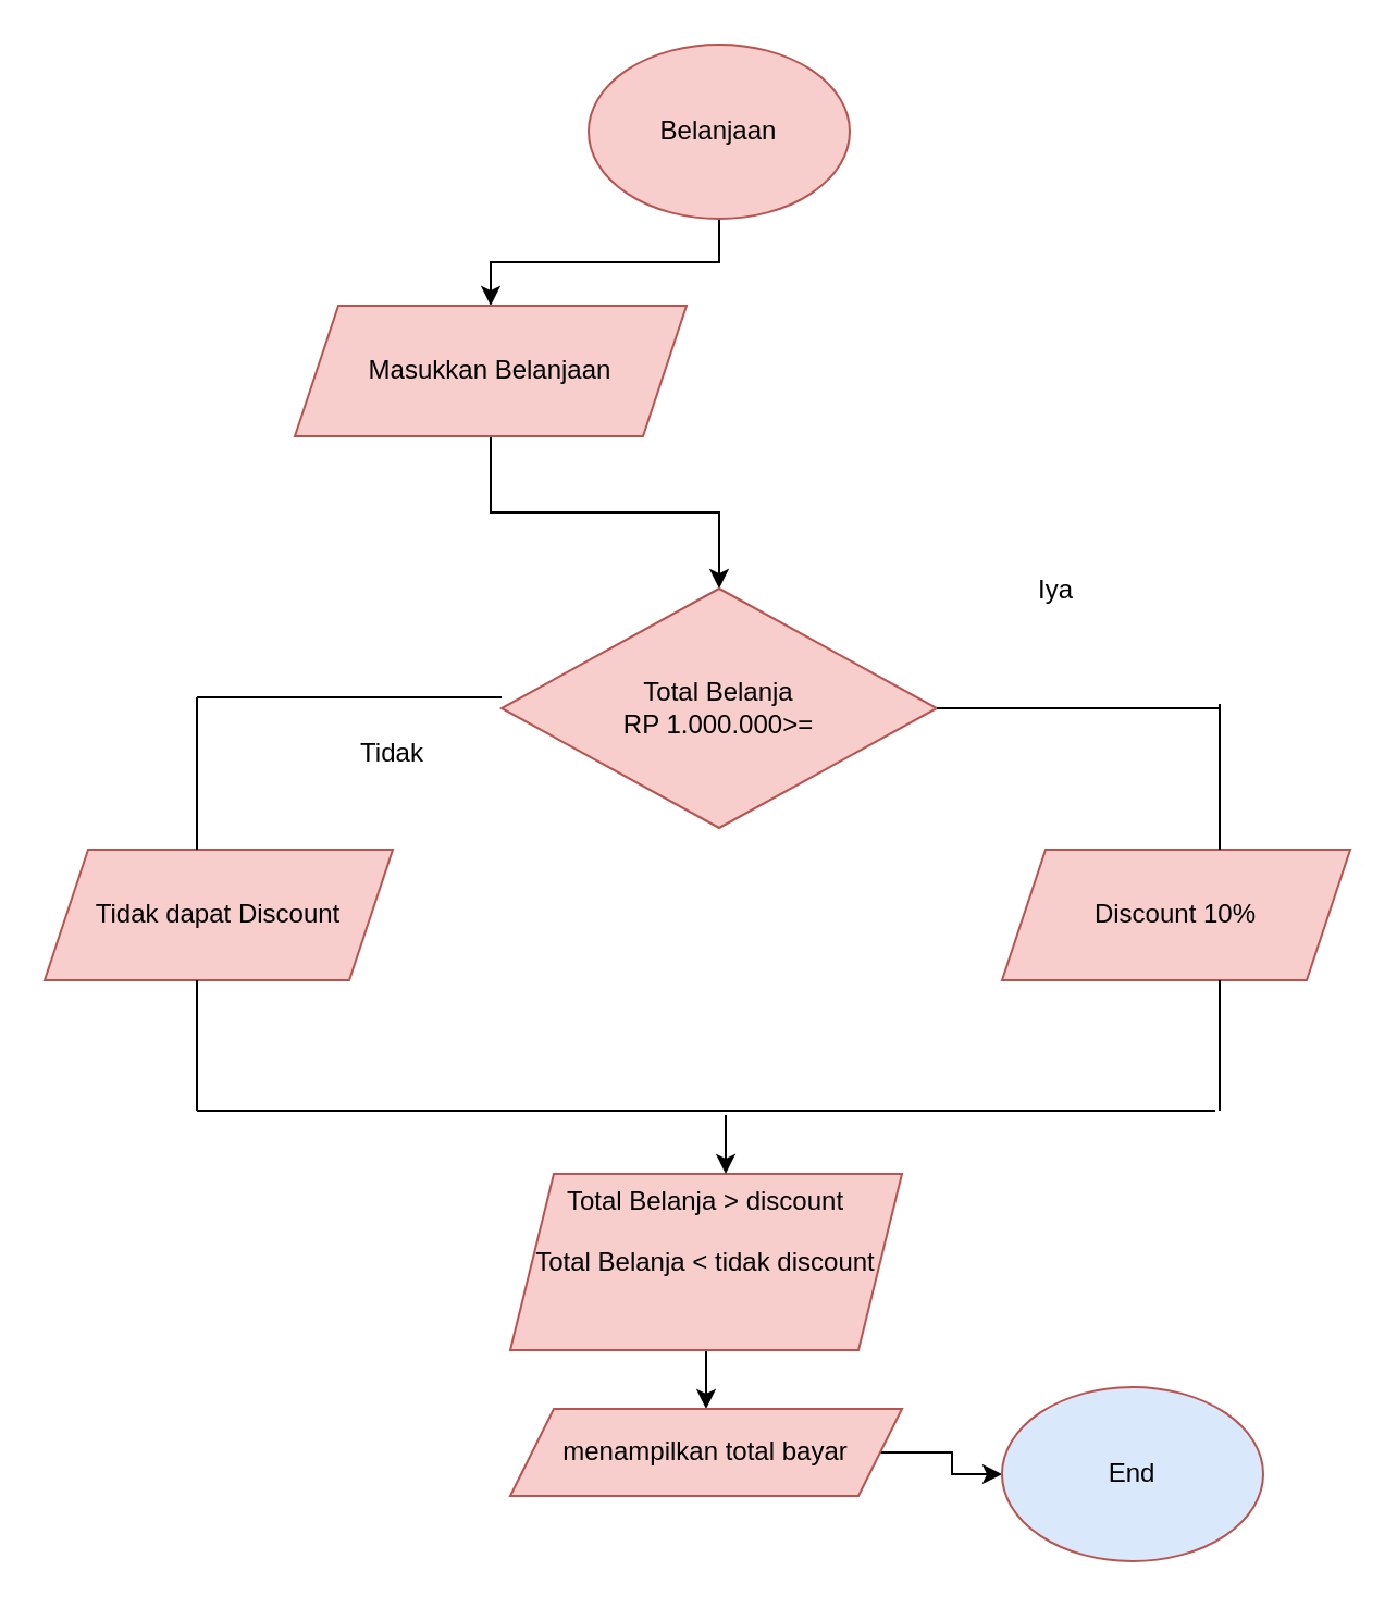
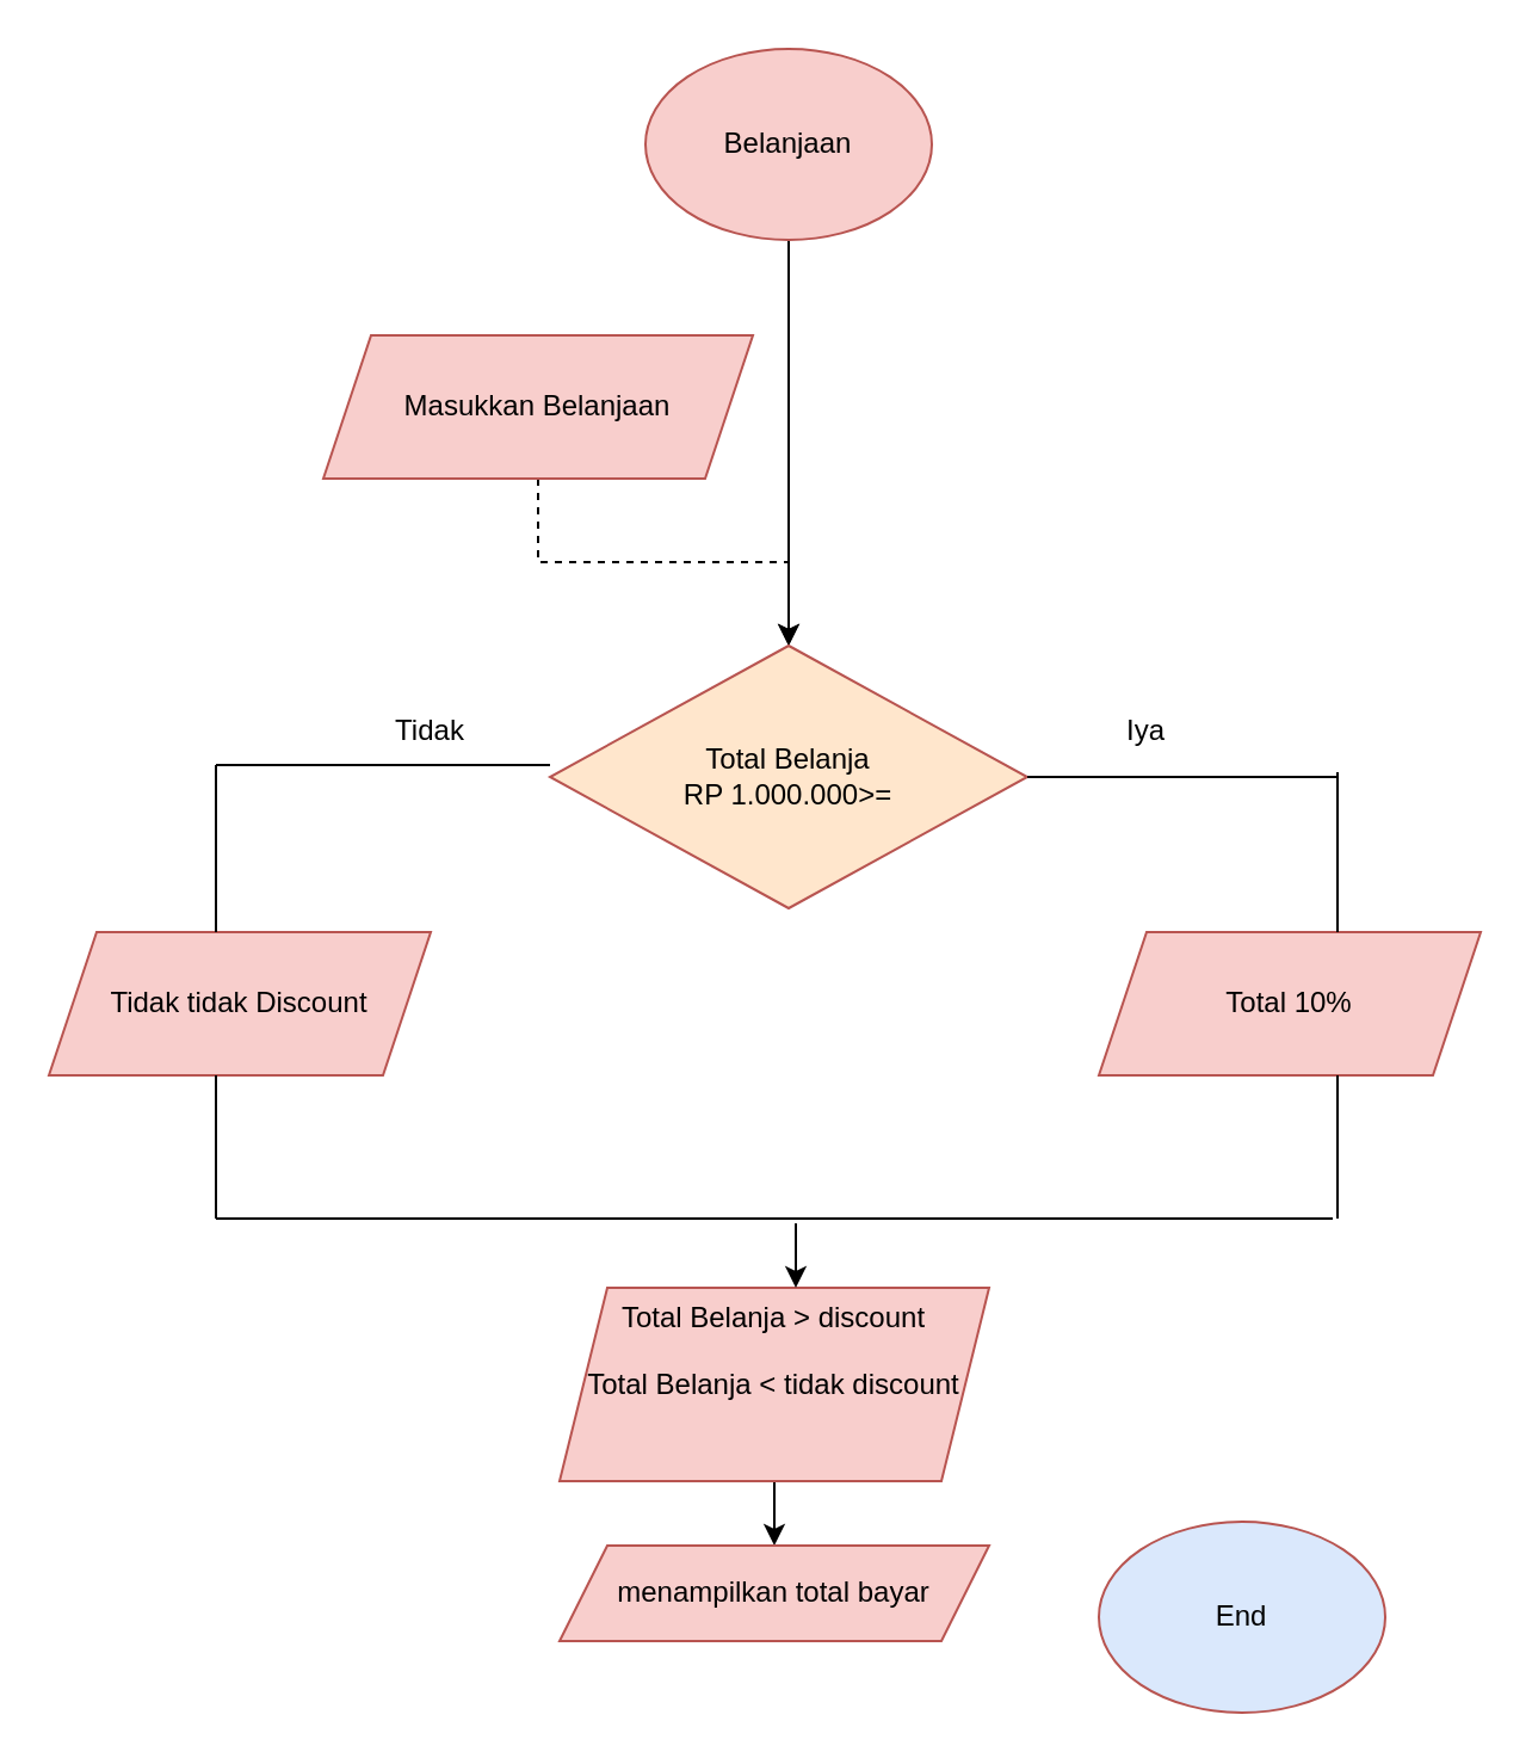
  <mxCell id="0" />
  <mxCell id="1" parent="0" />
- <mxCell id="2" value="" style="edgeStyle=orthogonalEdgeStyle;rounded=0;orthogonalLoop=1;jettySize=auto;html=1;" edge="1" parent="1" source="3" target="5"><mxGeometry relative="1" as="geometry" /></mxCell>
+ <mxCell id="2" value="" style="edgeStyle=orthogonalEdgeStyle;rounded=0;orthogonalLoop=1;jettySize=auto;html=1;" edge="1" parent="1" source="3" target="6"><mxGeometry relative="1" as="geometry" /></mxCell>
  <mxCell id="3" value="Belanjaan" style="ellipse;whiteSpace=wrap;html=1;fillColor=#f8cecc;strokeColor=#b85450;" vertex="1" parent="1"><mxGeometry x="270" y="20" width="120" height="80" as="geometry" /></mxCell>
- <mxCell id="4" value="" style="edgeStyle=orthogonalEdgeStyle;rounded=0;orthogonalLoop=1;jettySize=auto;html=1;" edge="1" parent="1" source="5" target="6"><mxGeometry relative="1" as="geometry" /></mxCell>
+ <mxCell id="4" value="" style="edgeStyle=orthogonalEdgeStyle;rounded=0;orthogonalLoop=1;jettySize=auto;html=1;dashed=1;" edge="1" parent="1" source="5" target="6"><mxGeometry relative="1" as="geometry" /></mxCell>
  <mxCell id="5" value="Masukkan Belanjaan" style="shape=parallelogram;perimeter=parallelogramPerimeter;whiteSpace=wrap;html=1;fixedSize=1;fillColor=#f8cecc;strokeColor=#b85450;" vertex="1" parent="1"><mxGeometry x="135" y="140" width="180" height="60" as="geometry" /></mxCell>
- <mxCell id="6" value="&lt;div&gt;Total Belanja &lt;br&gt;&lt;/div&gt;&lt;div&gt;RP 1.000.000&amp;gt;=&lt;br&gt;&lt;/div&gt;" style="rhombus;whiteSpace=wrap;html=1;fillColor=#f8cecc;strokeColor=#b85450;" vertex="1" parent="1"><mxGeometry x="230" y="270" width="200" height="110" as="geometry" /></mxCell>
+ <mxCell id="6" value="&lt;div&gt;Total Belanja &lt;br&gt;&lt;/div&gt;&lt;div&gt;RP 1.000.000&amp;gt;=&lt;br&gt;&lt;/div&gt;" style="rhombus;whiteSpace=wrap;html=1;fillColor=#ffe6cc;strokeColor=#b85450;" vertex="1" parent="1"><mxGeometry x="230" y="270" width="200" height="110" as="geometry" /></mxCell>
  <mxCell id="7" value="" style="endArrow=none;html=1;" edge="1" parent="1"><mxGeometry width="50" height="50" relative="1" as="geometry"><mxPoint x="90" y="320" as="sourcePoint" /><mxPoint x="144" y="320" as="targetPoint" /></mxGeometry></mxCell>
- <mxCell id="8" value="Tidak dapat Discount" style="shape=parallelogram;perimeter=parallelogramPerimeter;whiteSpace=wrap;html=1;fixedSize=1;fillColor=#f8cecc;strokeColor=#b85450;" vertex="1" parent="1"><mxGeometry x="20" y="390" width="160" height="60" as="geometry" /></mxCell>
+ <mxCell id="8" value="Tidak tidak Discount" style="shape=parallelogram;perimeter=parallelogramPerimeter;whiteSpace=wrap;html=1;fixedSize=1;fillColor=#f8cecc;strokeColor=#b85450;" vertex="1" parent="1"><mxGeometry x="20" y="390" width="160" height="60" as="geometry" /></mxCell>
  <mxCell id="9" value="" style="endArrow=none;html=1;" edge="1" parent="1"><mxGeometry width="50" height="50" relative="1" as="geometry"><mxPoint x="90" y="390" as="sourcePoint" /><mxPoint x="90" y="320" as="targetPoint" /></mxGeometry></mxCell>
  <mxCell id="10" value="" style="endArrow=none;html=1;" edge="1" parent="1"><mxGeometry width="50" height="50" relative="1" as="geometry"><mxPoint x="90" y="510" as="sourcePoint" /><mxPoint x="90" y="450" as="targetPoint" /></mxGeometry></mxCell>
  <mxCell id="11" value="" style="endArrow=none;html=1;" edge="1" parent="1"><mxGeometry width="50" height="50" relative="1" as="geometry"><mxPoint x="90" y="510" as="sourcePoint" /><mxPoint x="558" y="510" as="targetPoint" /></mxGeometry></mxCell>
  <mxCell id="12" value="" style="endArrow=none;html=1;entryX=1;entryY=0.5;entryDx=0;entryDy=0;" edge="1" parent="1" target="6"><mxGeometry width="50" height="50" relative="1" as="geometry"><mxPoint x="560" y="325" as="sourcePoint" /><mxPoint x="460" y="270" as="targetPoint" /></mxGeometry></mxCell>
- <mxCell id="13" value="Discount 10%" style="shape=parallelogram;perimeter=parallelogramPerimeter;whiteSpace=wrap;html=1;fixedSize=1;fillColor=#f8cecc;strokeColor=#b85450;" vertex="1" parent="1"><mxGeometry x="460" y="390" width="160" height="60" as="geometry" /></mxCell>
+ <mxCell id="13" value="Total 10%" style="shape=parallelogram;perimeter=parallelogramPerimeter;whiteSpace=wrap;html=1;fixedSize=1;fillColor=#f8cecc;strokeColor=#b85450;" vertex="1" parent="1"><mxGeometry x="460" y="390" width="160" height="60" as="geometry" /></mxCell>
  <mxCell id="14" value="" style="endArrow=none;html=1;" edge="1" parent="1"><mxGeometry width="50" height="50" relative="1" as="geometry"><mxPoint x="560" y="390" as="sourcePoint" /><mxPoint x="560" y="323" as="targetPoint" /></mxGeometry></mxCell>
  <mxCell id="15" value="" style="endArrow=none;html=1;" edge="1" parent="1"><mxGeometry width="50" height="50" relative="1" as="geometry"><mxPoint x="560" y="510" as="sourcePoint" /><mxPoint x="560" y="450" as="targetPoint" /></mxGeometry></mxCell>
  <mxCell id="16" value="" style="endArrow=none;html=1;entryX=0;entryY=0.5;entryDx=0;entryDy=0;" edge="1" parent="1"><mxGeometry width="50" height="50" relative="1" as="geometry"><mxPoint x="230" y="320" as="sourcePoint" /><mxPoint x="140" y="320" as="targetPoint" /></mxGeometry></mxCell>
- <mxCell id="17" value="Tidak" style="text;html=1;strokeColor=none;fillColor=none;align=center;verticalAlign=middle;whiteSpace=wrap;rounded=0;" vertex="1" parent="1"><mxGeometry x="160" y="336" width="40" height="20" as="geometry" /></mxCell>
- <mxCell id="18" value="Iya" style="text;html=1;strokeColor=none;fillColor=none;align=center;verticalAlign=middle;whiteSpace=wrap;rounded=0;" vertex="1" parent="1"><mxGeometry x="465" y="261" width="40" height="20" as="geometry" /></mxCell>
+ <mxCell id="17" value="Tidak" style="text;html=1;strokeColor=none;fillColor=none;align=center;verticalAlign=middle;whiteSpace=wrap;rounded=0;" vertex="1" parent="1"><mxGeometry x="160" y="296" width="40" height="20" as="geometry" /></mxCell>
+ <mxCell id="18" value="Iya" style="text;html=1;strokeColor=none;fillColor=none;align=center;verticalAlign=middle;whiteSpace=wrap;rounded=0;" vertex="1" parent="1"><mxGeometry x="460" y="296" width="40" height="20" as="geometry" /></mxCell>
  <mxCell id="19" value="" style="edgeStyle=orthogonalEdgeStyle;rounded=0;orthogonalLoop=1;jettySize=auto;html=1;" edge="1" parent="1" source="20" target="23"><mxGeometry relative="1" as="geometry" /></mxCell>
  <mxCell id="20" value="&lt;div&gt;Total Belanja &amp;gt; discount&lt;/div&gt;&lt;div&gt;&lt;br&gt;&lt;div&gt;Total Belanja &amp;lt; tidak discount&lt;/div&gt;&lt;div&gt;&lt;br&gt;&lt;br&gt;&lt;/div&gt;&lt;/div&gt;" style="shape=parallelogram;perimeter=parallelogramPerimeter;whiteSpace=wrap;html=1;fixedSize=1;fillColor=#f8cecc;strokeColor=#b85450;" vertex="1" parent="1"><mxGeometry x="234" y="539" width="180" height="81" as="geometry" /></mxCell>
  <mxCell id="21" value="" style="endArrow=classic;html=1;" edge="1" parent="1"><mxGeometry width="50" height="50" relative="1" as="geometry"><mxPoint x="333" y="512" as="sourcePoint" /><mxPoint x="333" y="539" as="targetPoint" /></mxGeometry></mxCell>
- <mxCell id="22" value="" style="edgeStyle=orthogonalEdgeStyle;rounded=0;orthogonalLoop=1;jettySize=auto;html=1;" edge="1" parent="1" source="23" target="24"><mxGeometry relative="1" as="geometry" /></mxCell>
  <mxCell id="23" value="menampilkan total bayar" style="shape=parallelogram;perimeter=parallelogramPerimeter;whiteSpace=wrap;html=1;fixedSize=1;fillColor=#f8cecc;strokeColor=#b85450;" vertex="1" parent="1"><mxGeometry x="234" y="647" width="180" height="40" as="geometry" /></mxCell>
  <mxCell id="24" value="End" style="ellipse;whiteSpace=wrap;html=1;fillColor=#dae8fc;strokeColor=#b85450;" vertex="1" parent="1"><mxGeometry x="460" y="637" width="120" height="80" as="geometry" /></mxCell>
